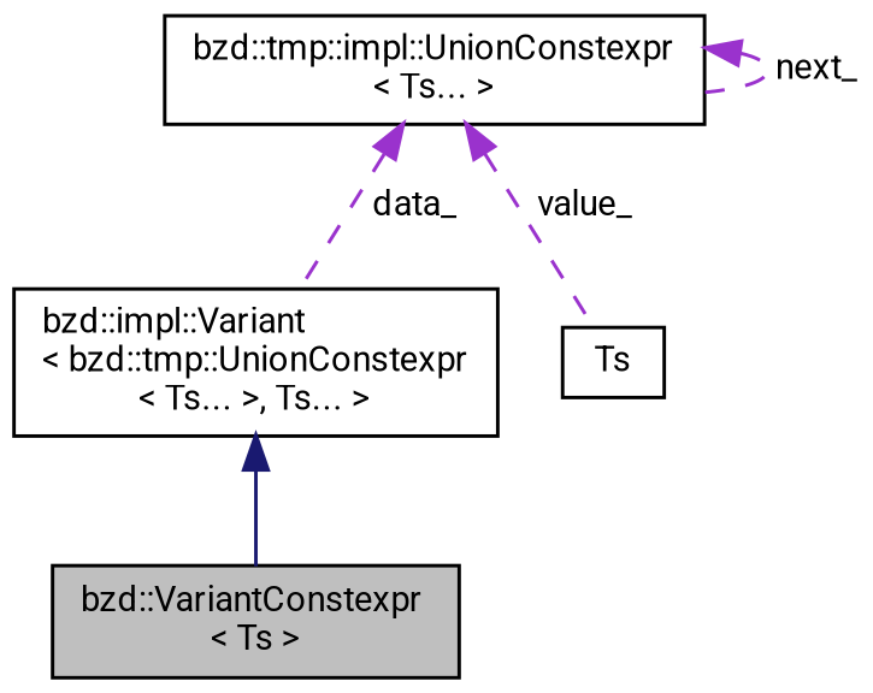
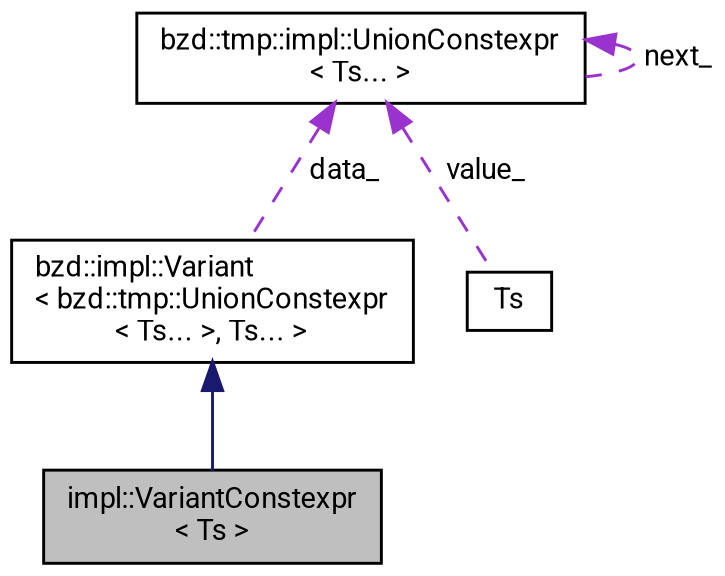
  digraph {
    fontname=Roboto
    node [color=black fillcolor=white fontname=Roboto fontsize=10 shape=record style=filled]
    edge [color=darkorchid3 dir=back fontname=Roboto fontsize=10 labelfontname=Helvetica labelfontsize=10 style=dashed]
-   n1 [fillcolor=grey75 fontcolor=black height=0.2 label="bzd::VariantConstexpr\l\< Ts \>" width=0.4]
+   n1 [fillcolor=grey75 fontcolor=black height=0.2 label="impl::VariantConstexpr\l\< Ts \>" width=0.4]
    n2 [height=0.2 label="bzd::impl::Variant\l\< bzd::tmp::UnionConstexpr\l\< Ts... \>, Ts... \>" width=0.4]
    n3 [height=0.2 label="bzd::tmp::impl::UnionConstexpr\l\< Ts... \>" width=0.4]
    n4 [height=0.2 label=Ts width=0.4]
    n2 -> n1 [color=midnightblue style=solid]
    n3 -> n2 [label=" data_"]
    n3 -> n3 [label=" next_"]
    n3 -> n4 [label=" value_"]
  }
